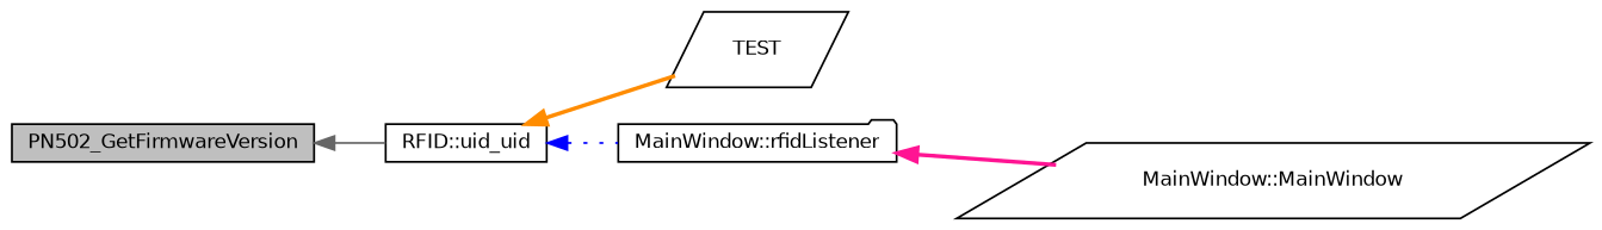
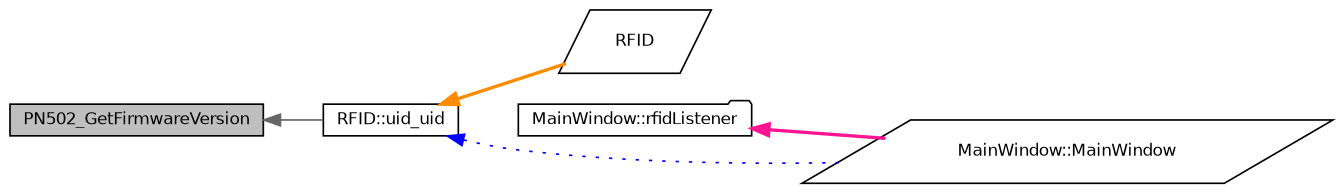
  digraph {
    rankdir=LR
    node [color=black fillcolor=white fontname=Helvetica fontsize=10 shape=box style=filled]
    edge [dir=back fontname=Helvetica fontsize=10 labelfontname=Helvetica labelfontsize=10 style=bold]
    n1 [fillcolor=grey75 fontcolor=black height=0.2 label=PN502_GetFirmwareVersion width=0.4]
    n2 [height=0.2 label="RFID::uid_uid" width=0.4]
-   n3 [height=0.2 label=TEST shape=parallelogram width=0.4]
+   n3 [height=0.2 label=RFID shape=parallelogram width=0.4]
    n4 [height=0.2 label="MainWindow::rfidListener" shape=folder width=0.4]
    n5 [height=0.2 label="MainWindow::MainWindow" shape=parallelogram width=0.4]
    n1 -> n2 [color=gray40 style=solid]
    n2 -> n3 [color=darkorange]
-   n2 -> n4 [color=blue style=dotted]
+   n2 -> n5 [color=blue style=dotted]
    n4 -> n5 [color=deeppink]
  }
